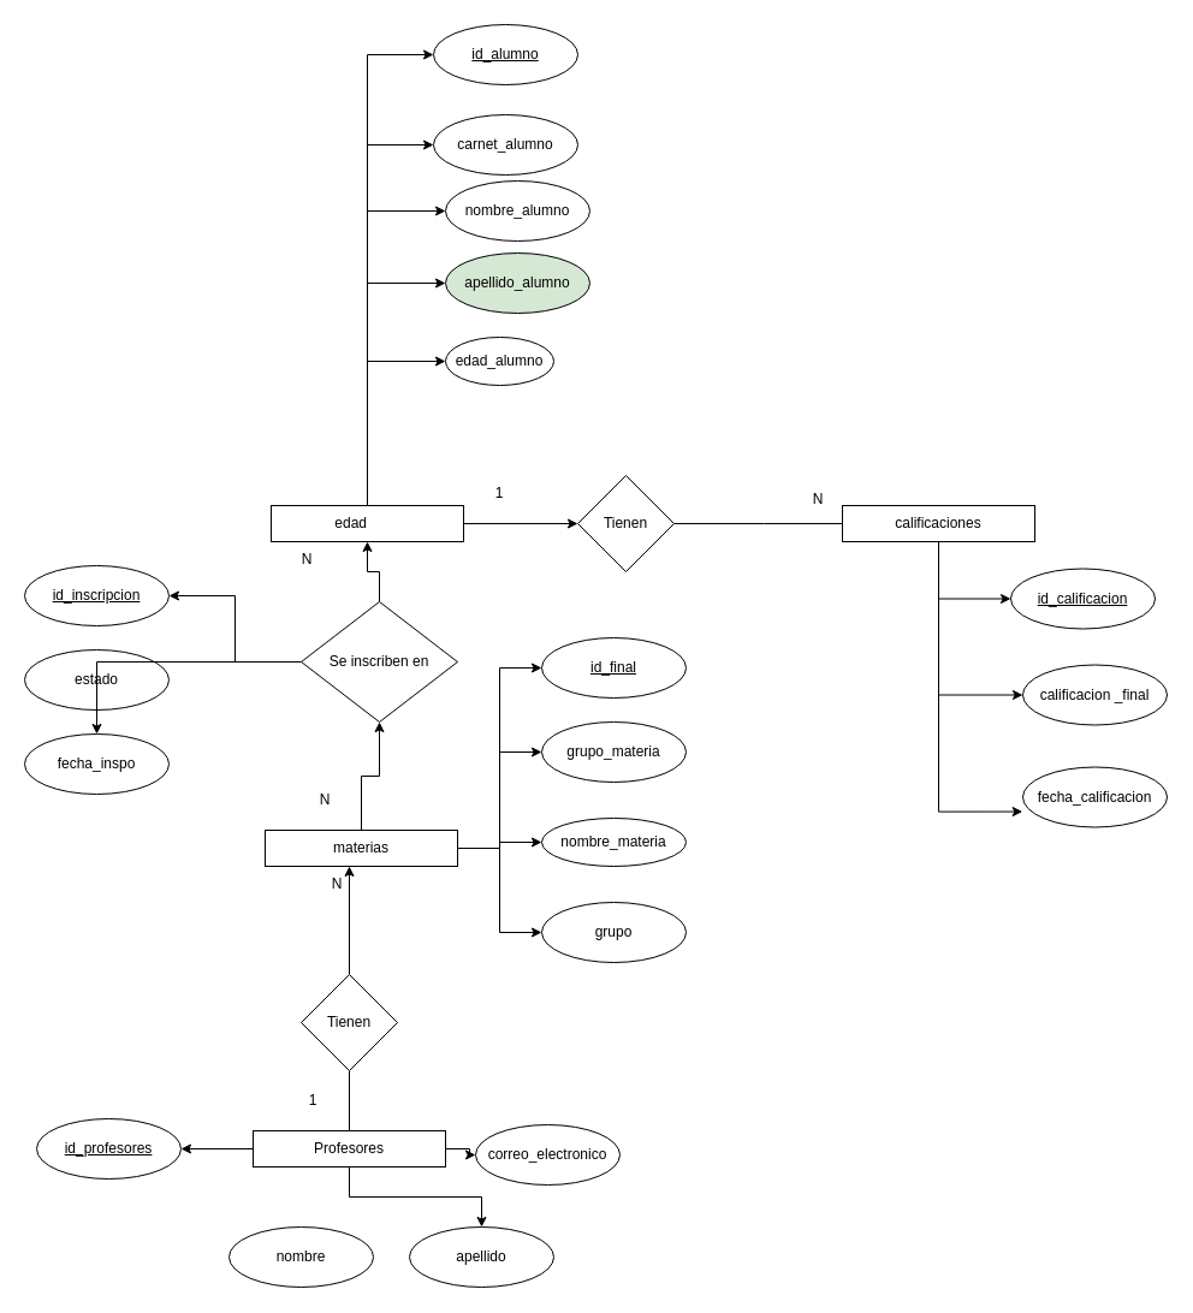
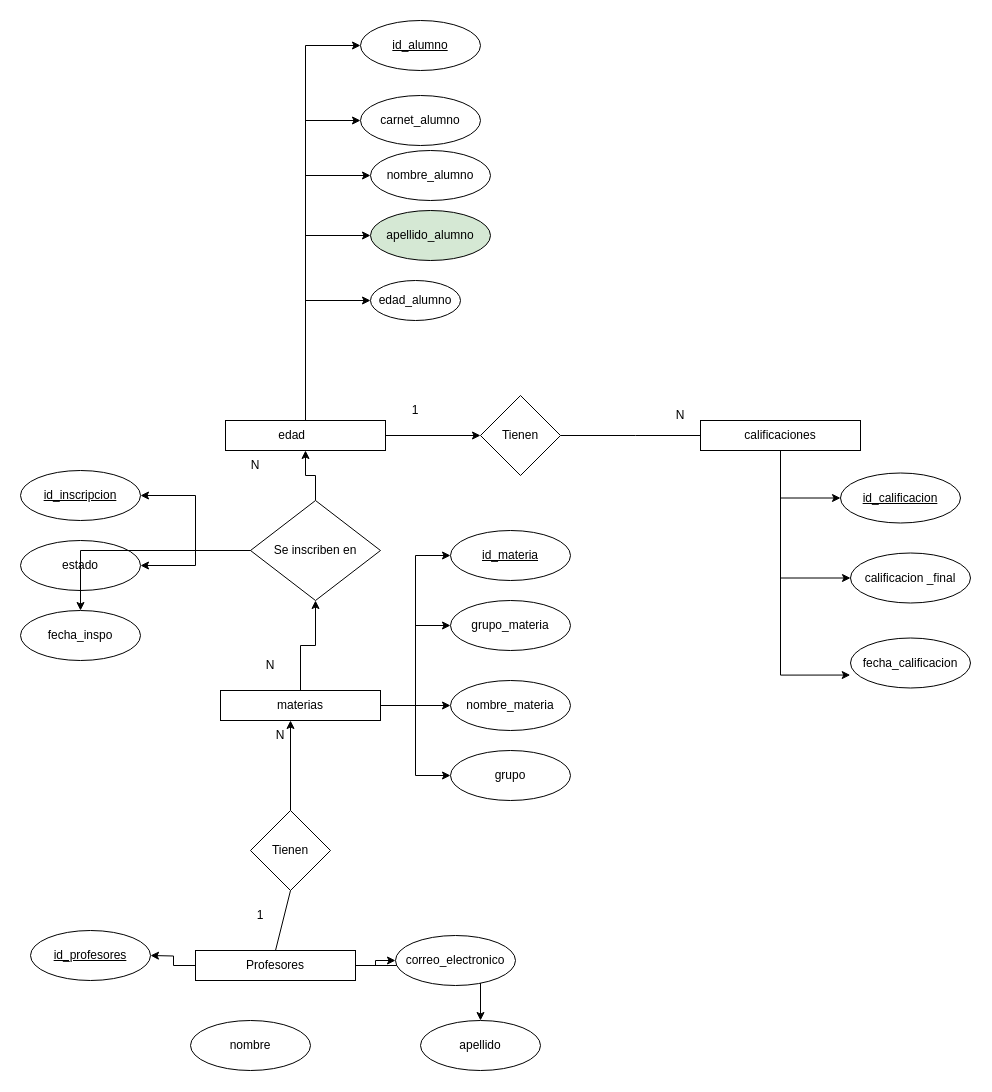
  <mxCell id="0" />
  <mxCell id="1" parent="0" />
  <mxCell id="2" style="edgeStyle=orthogonalEdgeStyle;rounded=0;orthogonalLoop=1;jettySize=auto;html=1;entryX=0;entryY=0.5;entryDx=0;entryDy=0;" edge="1" parent="1" source="5" target="9"><mxGeometry relative="1" as="geometry" /></mxCell>
  <mxCell id="3" style="edgeStyle=orthogonalEdgeStyle;rounded=0;orthogonalLoop=1;jettySize=auto;html=1;" edge="1" parent="1" source="5" target="8"><mxGeometry relative="1" as="geometry" /></mxCell>
  <mxCell id="4" style="edgeStyle=orthogonalEdgeStyle;rounded=0;orthogonalLoop=1;jettySize=auto;html=1;" edge="1" parent="1" source="5"><mxGeometry relative="1" as="geometry"><mxPoint x="150" y="955" as="targetPoint" /></mxGeometry></mxCell>
- <mxCell id="5" value="Profesores" style="rounded=0;whiteSpace=wrap;html=1;" vertex="1" parent="1"><mxGeometry x="210" y="940" width="160" height="30" as="geometry" /></mxCell>
+ <mxCell id="5" value="Profesores" style="rounded=0;whiteSpace=wrap;html=1;" vertex="1" parent="1"><mxGeometry x="195" y="950" width="160" height="30" as="geometry" /></mxCell>
  <mxCell id="6" value="&lt;u&gt;id_profesores&lt;/u&gt;" style="ellipse;whiteSpace=wrap;html=1;" vertex="1" parent="1"><mxGeometry x="30" y="930" width="120" height="50" as="geometry" /></mxCell>
  <mxCell id="7" value="nombre" style="ellipse;whiteSpace=wrap;html=1;" vertex="1" parent="1"><mxGeometry x="190" y="1020" width="120" height="50" as="geometry" /></mxCell>
- <mxCell id="8" value="apellido" style="ellipse;whiteSpace=wrap;html=1;" vertex="1" parent="1"><mxGeometry x="340" y="1020" width="120" height="50" as="geometry" /></mxCell>
+ <mxCell id="8" value="apellido" style="ellipse;whiteSpace=wrap;html=1;" vertex="1" parent="1"><mxGeometry x="420" y="1020" width="120" height="50" as="geometry" /></mxCell>
  <mxCell id="9" value="correo_electronico" style="ellipse;whiteSpace=wrap;html=1;" vertex="1" parent="1"><mxGeometry x="395" y="935" width="120" height="50" as="geometry" /></mxCell>
  <mxCell id="10" value="1" style="text;html=1;strokeColor=none;fillColor=none;align=center;verticalAlign=middle;whiteSpace=wrap;rounded=0;" vertex="1" parent="1"><mxGeometry x="230" y="900" width="60" height="30" as="geometry" /></mxCell>
  <mxCell id="11" style="edgeStyle=orthogonalEdgeStyle;rounded=0;orthogonalLoop=1;jettySize=auto;html=1;" edge="1" parent="1" source="12"><mxGeometry relative="1" as="geometry"><mxPoint x="290" y="720" as="targetPoint" /></mxGeometry></mxCell>
  <mxCell id="12" value="Tienen" style="rhombus;whiteSpace=wrap;html=1;" vertex="1" parent="1"><mxGeometry x="250" y="810" width="80" height="80" as="geometry" /></mxCell>
  <mxCell id="13" value="" style="endArrow=none;html=1;rounded=0;exitX=0.5;exitY=0;exitDx=0;exitDy=0;entryX=0.5;entryY=1;entryDx=0;entryDy=0;" edge="1" parent="1" source="5" target="12"><mxGeometry width="50" height="50" relative="1" as="geometry"><mxPoint x="370" y="955" as="sourcePoint" /><mxPoint x="420" y="955" as="targetPoint" /></mxGeometry></mxCell>
  <mxCell id="14" value="N" style="text;html=1;strokeColor=none;fillColor=none;align=center;verticalAlign=middle;whiteSpace=wrap;rounded=0;" vertex="1" parent="1"><mxGeometry x="250" y="720" width="60" height="30" as="geometry" /></mxCell>
  <mxCell id="15" style="edgeStyle=orthogonalEdgeStyle;rounded=0;orthogonalLoop=1;jettySize=auto;html=1;entryX=0;entryY=0.5;entryDx=0;entryDy=0;" edge="1" parent="1" source="20" target="21"><mxGeometry relative="1" as="geometry" /></mxCell>
  <mxCell id="16" style="edgeStyle=orthogonalEdgeStyle;rounded=0;orthogonalLoop=1;jettySize=auto;html=1;entryX=0;entryY=0.5;entryDx=0;entryDy=0;" edge="1" parent="1" source="20" target="23"><mxGeometry relative="1" as="geometry" /></mxCell>
  <mxCell id="17" style="edgeStyle=orthogonalEdgeStyle;rounded=0;orthogonalLoop=1;jettySize=auto;html=1;entryX=0;entryY=0.5;entryDx=0;entryDy=0;" edge="1" parent="1" source="20" target="22"><mxGeometry relative="1" as="geometry" /></mxCell>
  <mxCell id="18" style="edgeStyle=orthogonalEdgeStyle;rounded=0;orthogonalLoop=1;jettySize=auto;html=1;entryX=0;entryY=0.5;entryDx=0;entryDy=0;" edge="1" parent="1" source="20" target="24"><mxGeometry relative="1" as="geometry" /></mxCell>
  <mxCell id="19" style="edgeStyle=orthogonalEdgeStyle;rounded=0;orthogonalLoop=1;jettySize=auto;html=1;entryX=0.5;entryY=1;entryDx=0;entryDy=0;" edge="1" parent="1" source="20" target="40"><mxGeometry relative="1" as="geometry" /></mxCell>
  <mxCell id="20" value="materias" style="rounded=0;whiteSpace=wrap;html=1;" vertex="1" parent="1"><mxGeometry x="220" y="690" width="160" height="30" as="geometry" /></mxCell>
- <mxCell id="21" value="&lt;u&gt;id_final&lt;/u&gt;" style="ellipse;whiteSpace=wrap;html=1;" vertex="1" parent="1"><mxGeometry x="450" y="530" width="120" height="50" as="geometry" /></mxCell>
- <mxCell id="22" value="nombre_materia" style="ellipse;whiteSpace=wrap;html=1;" vertex="1" parent="1"><mxGeometry x="450" y="680" width="120" height="40" as="geometry" /></mxCell>
+ <mxCell id="21" value="&lt;u&gt;id_materia&lt;/u&gt;" style="ellipse;whiteSpace=wrap;html=1;" vertex="1" parent="1"><mxGeometry x="450" y="530" width="120" height="50" as="geometry" /></mxCell>
+ <mxCell id="22" value="nombre_materia" style="ellipse;whiteSpace=wrap;html=1;" vertex="1" parent="1"><mxGeometry x="450" y="680" width="120" height="50" as="geometry" /></mxCell>
  <mxCell id="23" value="grupo_materia" style="ellipse;whiteSpace=wrap;html=1;" vertex="1" parent="1"><mxGeometry x="450" y="600" width="120" height="50" as="geometry" /></mxCell>
  <mxCell id="24" value="grupo" style="ellipse;whiteSpace=wrap;html=1;" vertex="1" parent="1"><mxGeometry x="450" y="750" width="120" height="50" as="geometry" /></mxCell>
  <mxCell id="25" value="fecha_inspo" style="ellipse;whiteSpace=wrap;html=1;" vertex="1" parent="1"><mxGeometry x="20" y="610" width="120" height="50" as="geometry" /></mxCell>
  <mxCell id="26" value="estado" style="ellipse;whiteSpace=wrap;html=1;" vertex="1" parent="1"><mxGeometry x="20" y="540" width="120" height="50" as="geometry" /></mxCell>
  <mxCell id="27" value="&lt;u&gt;id_inscripcion&lt;/u&gt;" style="ellipse;whiteSpace=wrap;html=1;" vertex="1" parent="1"><mxGeometry x="20" y="470" width="120" height="50" as="geometry" /></mxCell>
  <mxCell id="28" value="N" style="text;html=1;strokeColor=none;fillColor=none;align=center;verticalAlign=middle;whiteSpace=wrap;rounded=0;" vertex="1" parent="1"><mxGeometry x="225" y="450" width="60" height="30" as="geometry" /></mxCell>
  <mxCell id="29" style="edgeStyle=orthogonalEdgeStyle;rounded=0;orthogonalLoop=1;jettySize=auto;html=1;entryX=0;entryY=0.5;entryDx=0;entryDy=0;" edge="1" parent="1" source="35" target="46"><mxGeometry relative="1" as="geometry" /></mxCell>
  <mxCell id="30" style="edgeStyle=orthogonalEdgeStyle;rounded=0;orthogonalLoop=1;jettySize=auto;html=1;entryX=0;entryY=0.5;entryDx=0;entryDy=0;" edge="1" parent="1" source="35" target="42"><mxGeometry relative="1" as="geometry" /></mxCell>
  <mxCell id="31" style="edgeStyle=orthogonalEdgeStyle;rounded=0;orthogonalLoop=1;jettySize=auto;html=1;entryX=0;entryY=0.5;entryDx=0;entryDy=0;" edge="1" parent="1" source="35" target="43"><mxGeometry relative="1" as="geometry" /></mxCell>
  <mxCell id="32" style="edgeStyle=orthogonalEdgeStyle;rounded=0;orthogonalLoop=1;jettySize=auto;html=1;entryX=0;entryY=0.5;entryDx=0;entryDy=0;" edge="1" parent="1" source="35" target="44"><mxGeometry relative="1" as="geometry" /></mxCell>
  <mxCell id="33" style="edgeStyle=orthogonalEdgeStyle;rounded=0;orthogonalLoop=1;jettySize=auto;html=1;entryX=0;entryY=0.5;entryDx=0;entryDy=0;" edge="1" parent="1" source="35" target="45"><mxGeometry relative="1" as="geometry" /></mxCell>
  <mxCell id="34" style="edgeStyle=orthogonalEdgeStyle;rounded=0;orthogonalLoop=1;jettySize=auto;html=1;" edge="1" parent="1" source="35" target="49"><mxGeometry relative="1" as="geometry" /></mxCell>
  <mxCell id="35" value="edad&lt;span style=&quot;white-space: pre;&quot;&gt;&#09;&lt;/span&gt;" style="rounded=0;whiteSpace=wrap;html=1;" vertex="1" parent="1"><mxGeometry x="225" y="420" width="160" height="30" as="geometry" /></mxCell>
  <mxCell id="36" style="edgeStyle=orthogonalEdgeStyle;rounded=0;orthogonalLoop=1;jettySize=auto;html=1;" edge="1" parent="1" source="40" target="35"><mxGeometry relative="1" as="geometry" /></mxCell>
  <mxCell id="37" style="edgeStyle=orthogonalEdgeStyle;rounded=0;orthogonalLoop=1;jettySize=auto;html=1;" edge="1" parent="1" source="40" target="25"><mxGeometry relative="1" as="geometry" /></mxCell>
+ <mxCell id="38" style="edgeStyle=orthogonalEdgeStyle;rounded=0;orthogonalLoop=1;jettySize=auto;html=1;entryX=1;entryY=0.5;entryDx=0;entryDy=0;" edge="1" parent="1" source="40" target="26"><mxGeometry relative="1" as="geometry" /></mxCell>
  <mxCell id="39" style="edgeStyle=orthogonalEdgeStyle;rounded=0;orthogonalLoop=1;jettySize=auto;html=1;entryX=1;entryY=0.5;entryDx=0;entryDy=0;" edge="1" parent="1" source="40" target="27"><mxGeometry relative="1" as="geometry" /></mxCell>
  <mxCell id="40" value="Se inscriben en" style="rhombus;whiteSpace=wrap;html=1;" vertex="1" parent="1"><mxGeometry x="250" y="500" width="130" height="100" as="geometry" /></mxCell>
  <mxCell id="41" value="N" style="text;html=1;strokeColor=none;fillColor=none;align=center;verticalAlign=middle;whiteSpace=wrap;rounded=0;" vertex="1" parent="1"><mxGeometry x="240" y="650" width="60" height="30" as="geometry" /></mxCell>
  <mxCell id="42" value="carnet_alumno" style="ellipse;whiteSpace=wrap;html=1;" vertex="1" parent="1"><mxGeometry x="360" y="95" width="120" height="50" as="geometry" /></mxCell>
  <mxCell id="43" value="nombre_alumno" style="ellipse;whiteSpace=wrap;html=1;" vertex="1" parent="1"><mxGeometry x="370" y="150" width="120" height="50" as="geometry" /></mxCell>
  <mxCell id="44" value="apellido_alumno" style="ellipse;whiteSpace=wrap;html=1;fillColor=#d5e8d4;" vertex="1" parent="1"><mxGeometry x="370" y="210" width="120" height="50" as="geometry" /></mxCell>
  <mxCell id="45" value="edad_alumno" style="ellipse;whiteSpace=wrap;html=1;" vertex="1" parent="1"><mxGeometry x="370" y="280" width="90" height="40" as="geometry" /></mxCell>
  <mxCell id="46" value="&lt;u&gt;id_alumno&lt;/u&gt;" style="ellipse;whiteSpace=wrap;html=1;" vertex="1" parent="1"><mxGeometry x="360" y="20" width="120" height="50" as="geometry" /></mxCell>
  <mxCell id="47" value="1" style="text;html=1;strokeColor=none;fillColor=none;align=center;verticalAlign=middle;whiteSpace=wrap;rounded=0;" vertex="1" parent="1"><mxGeometry x="385" y="395" width="60" height="30" as="geometry" /></mxCell>
  <mxCell id="48" style="edgeStyle=orthogonalEdgeStyle;rounded=0;orthogonalLoop=1;jettySize=auto;html=1;" edge="1" parent="1" source="49"><mxGeometry relative="1" as="geometry"><mxPoint x="710" y="435" as="targetPoint" /></mxGeometry></mxCell>
  <mxCell id="49" value="Tienen" style="rhombus;whiteSpace=wrap;html=1;" vertex="1" parent="1"><mxGeometry x="480" y="395" width="80" height="80" as="geometry" /></mxCell>
  <mxCell id="50" value="N" style="text;html=1;strokeColor=none;fillColor=none;align=center;verticalAlign=middle;whiteSpace=wrap;rounded=0;" vertex="1" parent="1"><mxGeometry x="650" y="400" width="60" height="30" as="geometry" /></mxCell>
  <mxCell id="51" style="edgeStyle=orthogonalEdgeStyle;rounded=0;orthogonalLoop=1;jettySize=auto;html=1;entryX=0;entryY=0.5;entryDx=0;entryDy=0;" edge="1" parent="1" source="53" target="54"><mxGeometry relative="1" as="geometry" /></mxCell>
  <mxCell id="52" style="edgeStyle=orthogonalEdgeStyle;rounded=0;orthogonalLoop=1;jettySize=auto;html=1;entryX=0;entryY=0.5;entryDx=0;entryDy=0;" edge="1" parent="1" source="53" target="55"><mxGeometry relative="1" as="geometry" /></mxCell>
  <mxCell id="53" value="calificaciones" style="rounded=0;whiteSpace=wrap;html=1;" vertex="1" parent="1"><mxGeometry x="700" y="420" width="160" height="30" as="geometry" /></mxCell>
  <mxCell id="54" value="&lt;u&gt;id_calificacion&lt;/u&gt;" style="ellipse;whiteSpace=wrap;html=1;" vertex="1" parent="1"><mxGeometry x="840" y="472.5" width="120" height="50" as="geometry" /></mxCell>
  <mxCell id="55" value="calificacion _final" style="ellipse;whiteSpace=wrap;html=1;" vertex="1" parent="1"><mxGeometry x="850" y="552.5" width="120" height="50" as="geometry" /></mxCell>
  <mxCell id="56" value="fecha_calificacion" style="ellipse;whiteSpace=wrap;html=1;" vertex="1" parent="1"><mxGeometry x="850" y="637.5" width="120" height="50" as="geometry" /></mxCell>
  <mxCell id="57" style="edgeStyle=orthogonalEdgeStyle;rounded=0;orthogonalLoop=1;jettySize=auto;html=1;entryX=-0.002;entryY=0.741;entryDx=0;entryDy=0;entryPerimeter=0;" edge="1" parent="1" source="53" target="56"><mxGeometry relative="1" as="geometry" /></mxCell>
